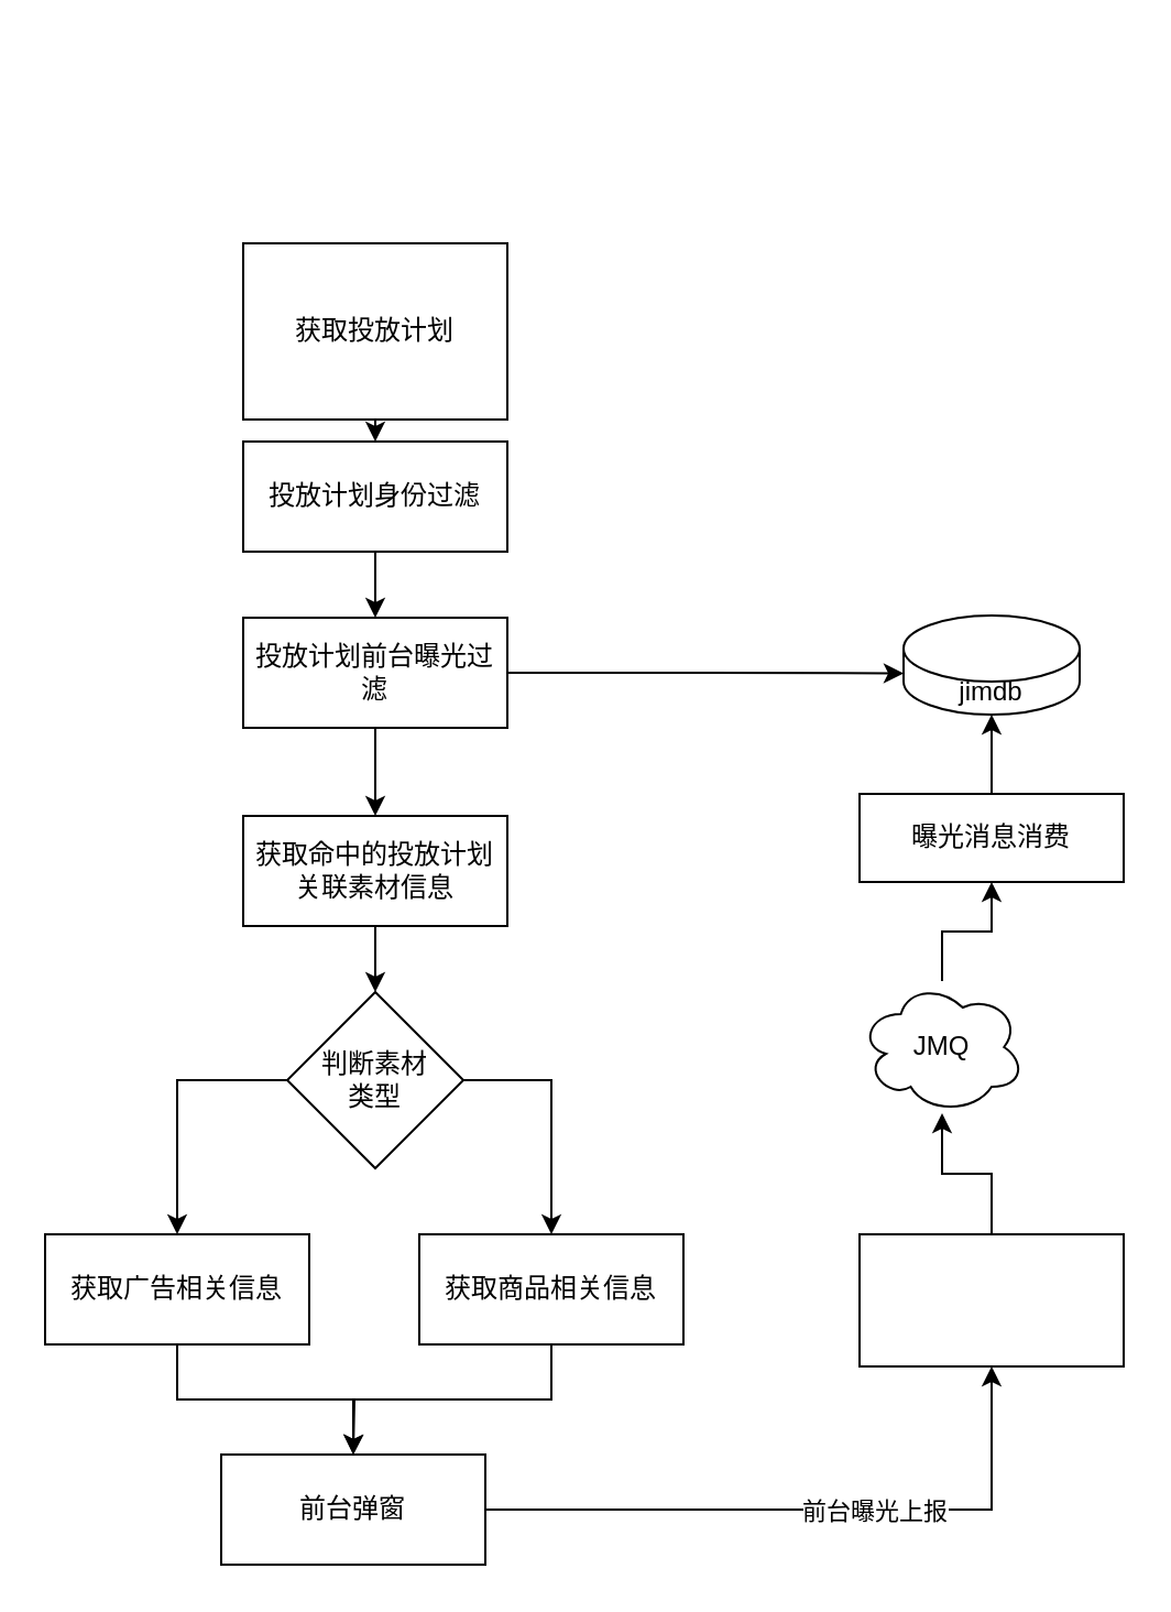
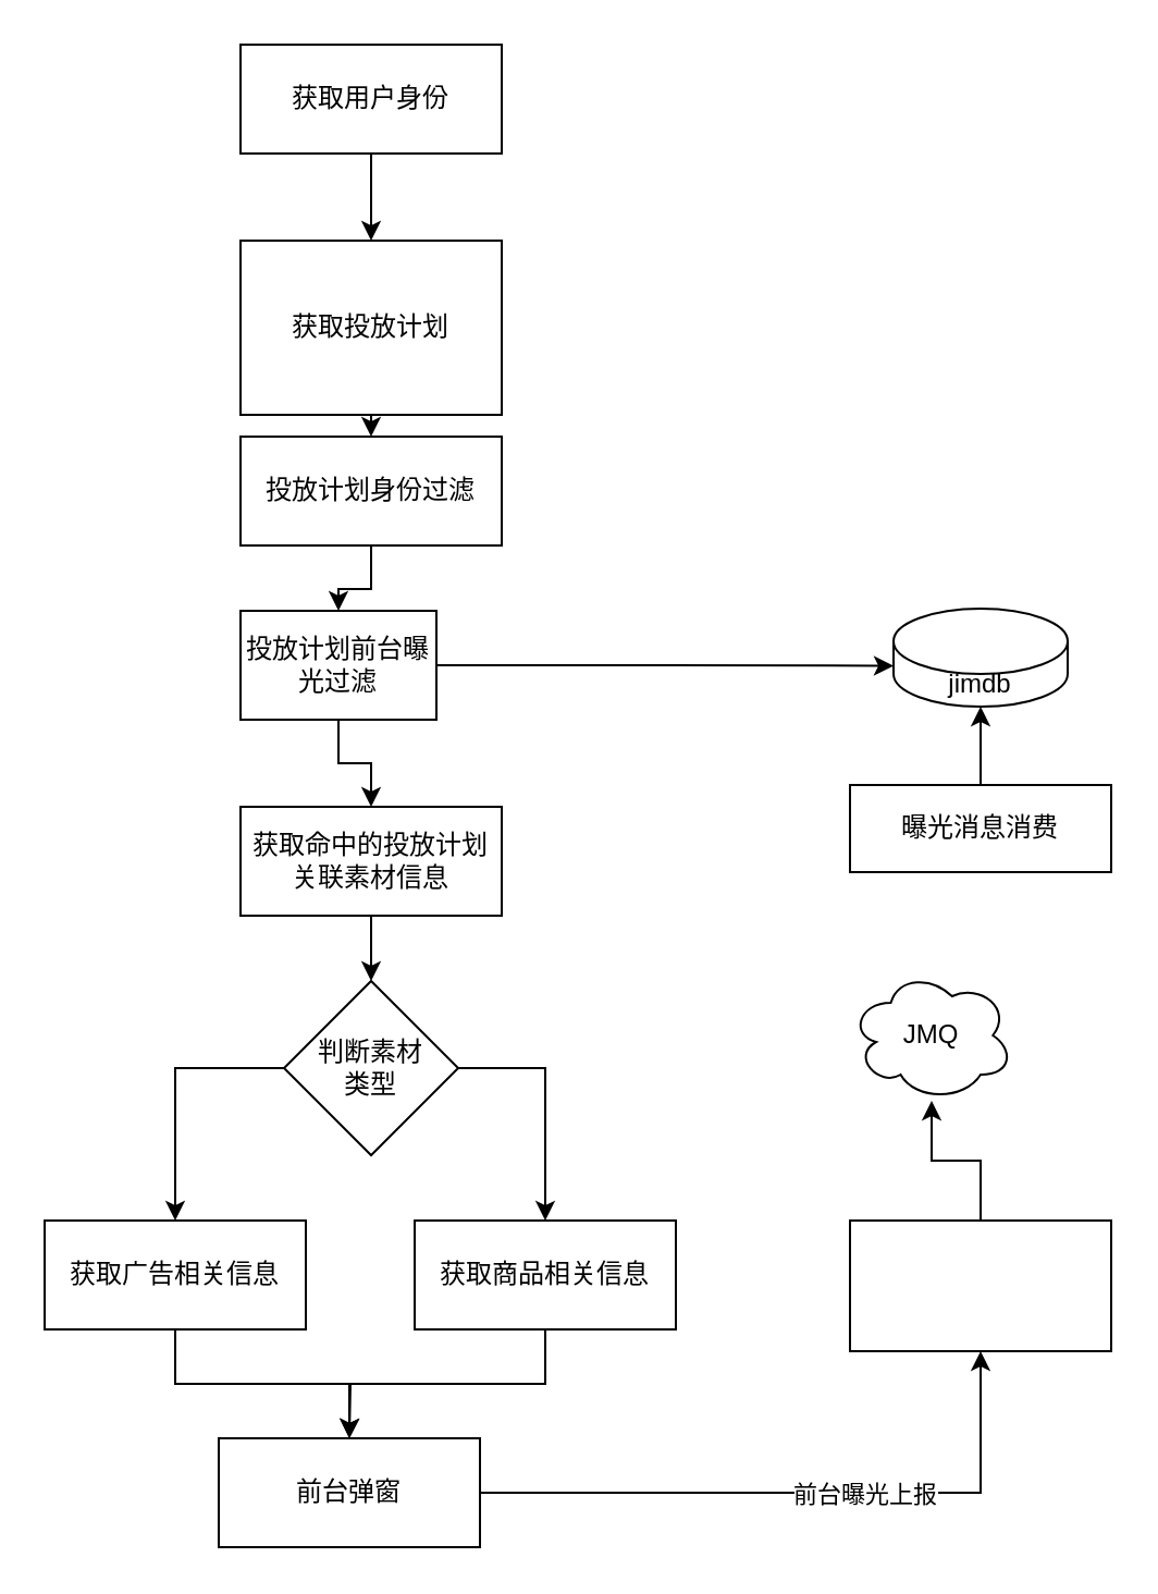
  <mxCell id="0" />
  <mxCell id="1" parent="0" />
  <mxCell id="2" style="edgeStyle=orthogonalEdgeStyle;rounded=0;orthogonalLoop=1;jettySize=auto;html=1;exitX=0.5;exitY=1;exitDx=0;exitDy=0;entryX=0.5;entryY=0;entryDx=0;entryDy=0;" edge="1" parent="1" source="3" target="7"><mxGeometry relative="1" as="geometry" /></mxCell>
  <mxCell id="3" value="获取投放计划" style="rounded=0;whiteSpace=wrap;html=1;" vertex="1" parent="1"><mxGeometry x="110" y="110" width="120" height="80" as="geometry" /></mxCell>
+ <mxCell id="4" value="" style="edgeStyle=orthogonalEdgeStyle;rounded=0;orthogonalLoop=1;jettySize=auto;html=1;" edge="1" parent="1" source="5" target="3"><mxGeometry relative="1" as="geometry" /></mxCell>
+ <mxCell id="5" value="获取用户身份" style="rounded=0;whiteSpace=wrap;html=1;" vertex="1" parent="1"><mxGeometry x="110" y="20" width="120" height="50" as="geometry" /></mxCell>
  <mxCell id="6" value="" style="edgeStyle=orthogonalEdgeStyle;rounded=0;orthogonalLoop=1;jettySize=auto;html=1;" edge="1" parent="1" source="7" target="13"><mxGeometry relative="1" as="geometry" /></mxCell>
  <mxCell id="7" value="投放计划身份过滤" style="rounded=0;whiteSpace=wrap;html=1;" vertex="1" parent="1"><mxGeometry x="110" y="200" width="120" height="50" as="geometry" /></mxCell>
  <mxCell id="8" value="" style="edgeStyle=orthogonalEdgeStyle;rounded=0;orthogonalLoop=1;jettySize=auto;html=1;" edge="1" parent="1" source="9"><mxGeometry relative="1" as="geometry"><mxPoint x="170" y="450" as="targetPoint" /></mxGeometry></mxCell>
  <mxCell id="9" value="获取命中的投放计划关联素材信息" style="rounded=0;whiteSpace=wrap;html=1;" vertex="1" parent="1"><mxGeometry x="110" y="370" width="120" height="50" as="geometry" /></mxCell>
  <mxCell id="10" value="jimdb" style="shape=cylinder3;whiteSpace=wrap;html=1;boundedLbl=1;backgroundOutline=1;size=15;" vertex="1" parent="1"><mxGeometry x="410" y="279" width="80" height="45" as="geometry" /></mxCell>
  <mxCell id="11" value="" style="edgeStyle=orthogonalEdgeStyle;rounded=0;orthogonalLoop=1;jettySize=auto;html=1;" edge="1" parent="1" source="13" target="9"><mxGeometry relative="1" as="geometry" /></mxCell>
  <mxCell id="12" style="edgeStyle=orthogonalEdgeStyle;rounded=0;orthogonalLoop=1;jettySize=auto;html=1;entryX=0;entryY=0;entryDx=0;entryDy=26.25;entryPerimeter=0;" edge="1" parent="1" source="13" target="10"><mxGeometry relative="1" as="geometry" /></mxCell>
- <mxCell id="13" value="投放计划前台曝光过滤" style="rounded=0;whiteSpace=wrap;html=1;" vertex="1" parent="1"><mxGeometry x="110" y="280" width="120" height="50" as="geometry" /></mxCell>
+ <mxCell id="13" value="投放计划前台曝光过滤" style="rounded=0;whiteSpace=wrap;html=1;" vertex="1" parent="1"><mxGeometry x="110" y="280" width="90" height="50" as="geometry" /></mxCell>
  <mxCell id="14" style="edgeStyle=orthogonalEdgeStyle;rounded=0;orthogonalLoop=1;jettySize=auto;html=1;exitX=1;exitY=0.5;exitDx=0;exitDy=0;entryX=0.5;entryY=0;entryDx=0;entryDy=0;" edge="1" parent="1" source="16" target="20"><mxGeometry relative="1" as="geometry" /></mxCell>
  <mxCell id="15" style="edgeStyle=orthogonalEdgeStyle;rounded=0;orthogonalLoop=1;jettySize=auto;html=1;entryX=0.5;entryY=0;entryDx=0;entryDy=0;exitX=0;exitY=0.5;exitDx=0;exitDy=0;" edge="1" parent="1" source="16" target="18"><mxGeometry relative="1" as="geometry" /></mxCell>
  <mxCell id="16" value="判断素材&lt;br&gt;类型" style="rhombus;whiteSpace=wrap;html=1;" vertex="1" parent="1"><mxGeometry x="130" y="450" width="80" height="80" as="geometry" /></mxCell>
  <mxCell id="17" style="edgeStyle=orthogonalEdgeStyle;rounded=0;orthogonalLoop=1;jettySize=auto;html=1;exitX=0.5;exitY=1;exitDx=0;exitDy=0;" edge="1" parent="1" source="18" target="23"><mxGeometry relative="1" as="geometry" /></mxCell>
  <mxCell id="18" value="获取广告相关信息" style="rounded=0;whiteSpace=wrap;html=1;" vertex="1" parent="1"><mxGeometry x="20" y="560" width="120" height="50" as="geometry" /></mxCell>
  <mxCell id="19" style="edgeStyle=orthogonalEdgeStyle;rounded=0;orthogonalLoop=1;jettySize=auto;html=1;exitX=0.5;exitY=1;exitDx=0;exitDy=0;" edge="1" parent="1" source="20"><mxGeometry relative="1" as="geometry"><mxPoint x="160" y="660" as="targetPoint" /></mxGeometry></mxCell>
  <mxCell id="20" value="获取商品相关信息" style="rounded=0;whiteSpace=wrap;html=1;" vertex="1" parent="1"><mxGeometry x="190" y="560" width="120" height="50" as="geometry" /></mxCell>
  <mxCell id="21" style="edgeStyle=orthogonalEdgeStyle;rounded=0;orthogonalLoop=1;jettySize=auto;html=1;entryX=0.5;entryY=1;entryDx=0;entryDy=0;" edge="1" parent="1" source="23" target="25"><mxGeometry relative="1" as="geometry" /></mxCell>
  <mxCell id="22" value="前台曝光上报" style="edgeLabel;html=1;align=center;verticalAlign=middle;resizable=0;points=[];" vertex="1" connectable="0" parent="21"><mxGeometry x="0.193" relative="1" as="geometry"><mxPoint as="offset" /></mxGeometry></mxCell>
  <mxCell id="23" value="前台弹窗" style="rounded=0;whiteSpace=wrap;html=1;" vertex="1" parent="1"><mxGeometry x="100" y="660" width="120" height="50" as="geometry" /></mxCell>
  <mxCell id="24" style="edgeStyle=orthogonalEdgeStyle;rounded=0;orthogonalLoop=1;jettySize=auto;html=1;" edge="1" parent="1" source="25" target="27"><mxGeometry relative="1" as="geometry" /></mxCell>
  <mxCell id="25" value="" style="rounded=0;whiteSpace=wrap;html=1;" vertex="1" parent="1"><mxGeometry x="390" y="560" width="120" height="60" as="geometry" /></mxCell>
- <mxCell id="26" value="" style="edgeStyle=orthogonalEdgeStyle;rounded=0;orthogonalLoop=1;jettySize=auto;html=1;" edge="1" parent="1" source="27" target="29"><mxGeometry relative="1" as="geometry" /></mxCell>
  <mxCell id="27" value="JMQ" style="ellipse;shape=cloud;whiteSpace=wrap;html=1;" vertex="1" parent="1"><mxGeometry x="390" y="445" width="75" height="60" as="geometry" /></mxCell>
  <mxCell id="28" value="" style="edgeStyle=orthogonalEdgeStyle;rounded=0;orthogonalLoop=1;jettySize=auto;html=1;" edge="1" parent="1" source="29" target="10"><mxGeometry relative="1" as="geometry" /></mxCell>
  <mxCell id="29" value="曝光消息消费" style="rounded=0;whiteSpace=wrap;html=1;" vertex="1" parent="1"><mxGeometry x="390" y="360" width="120" height="40" as="geometry" /></mxCell>
